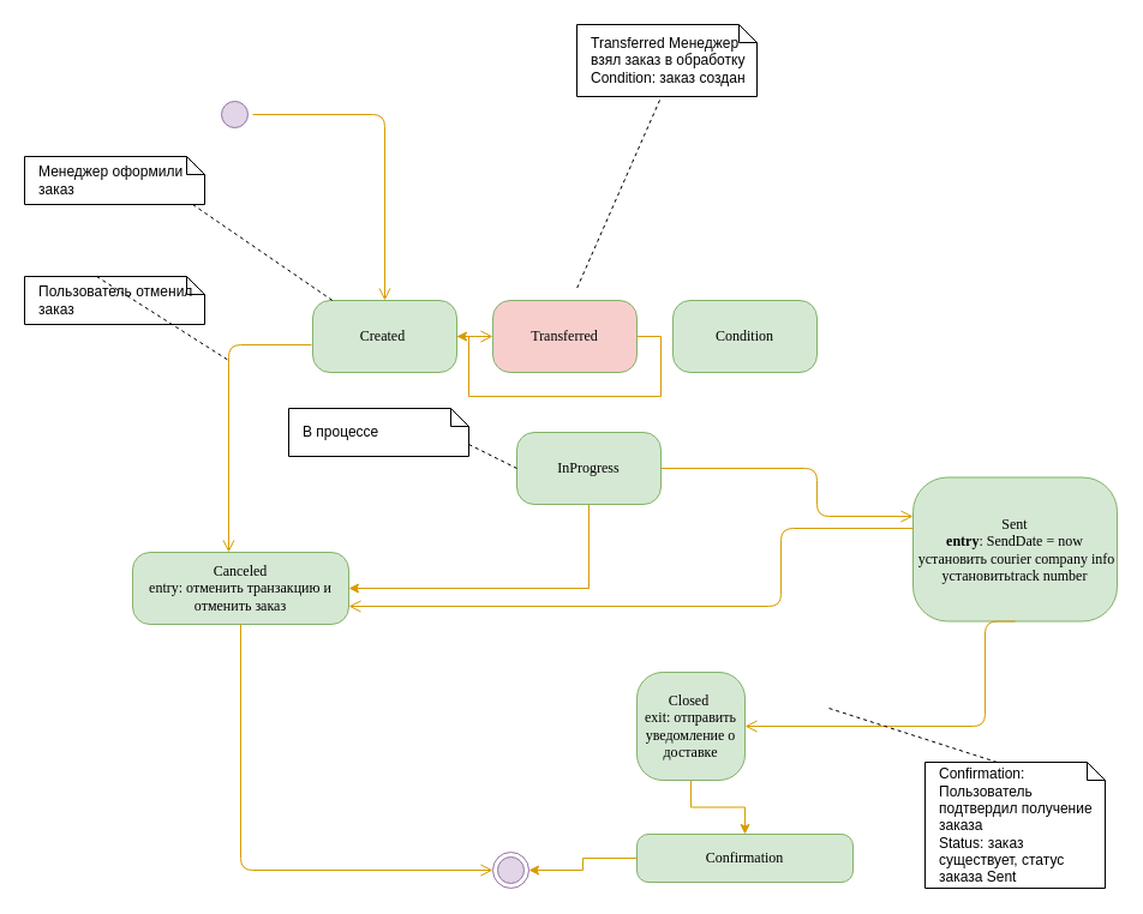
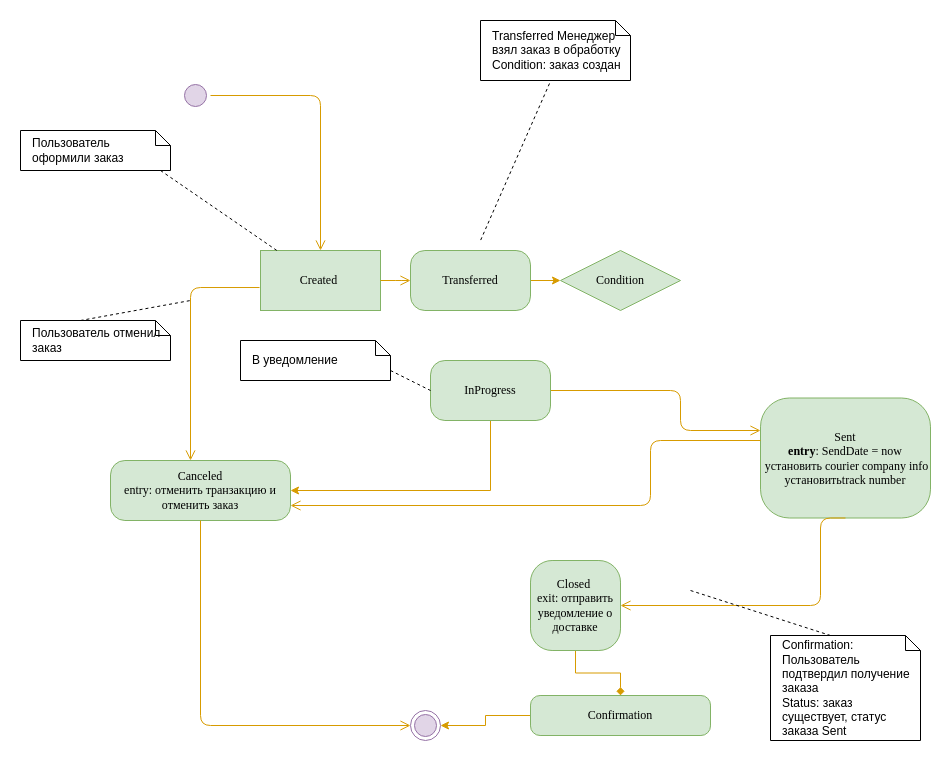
  <mxCell id="0" />
  <mxCell id="1" parent="0" />
  <mxCell id="2" value="" style="ellipse;html=1;shape=startState;rounded=1;shadow=0;comic=0;labelBackgroundColor=none;fontFamily=Verdana;fontSize=12;align=center;direction=south;fillColor=#e1d5e7;strokeColor=#9673a6;" parent="1" vertex="1"><mxGeometry x="180" y="80" width="30" height="30" as="geometry" /></mxCell>
  <mxCell id="3" value="&lt;div&gt;Sent&lt;/div&gt;&lt;div&gt;&lt;b&gt;entry&lt;/b&gt;:&amp;nbsp;SendDate = now&lt;/div&gt;&lt;div&gt;&amp;nbsp;установить courier company info&lt;br&gt;&lt;/div&gt;&lt;div&gt;установитьtrack number&lt;/div&gt;" style="rounded=1;whiteSpace=wrap;html=1;arcSize=24;fillColor=#d5e8d4;strokeColor=#82b366;shadow=0;comic=0;labelBackgroundColor=none;fontFamily=Verdana;fontSize=12;align=center;" parent="1" vertex="1"><mxGeometry x="760" y="397.5" width="170" height="120" as="geometry" /></mxCell>
- <mxCell id="4" value="&lt;div&gt;Created&amp;nbsp;&lt;/div&gt;" style="rounded=1;whiteSpace=wrap;html=1;arcSize=24;fillColor=#d5e8d4;strokeColor=#82b366;shadow=0;comic=0;labelBackgroundColor=none;fontFamily=Verdana;fontSize=12;align=center;" parent="1" vertex="1"><mxGeometry x="260" y="250" width="120" height="60" as="geometry" /></mxCell>
+ <mxCell id="4" value="&lt;div&gt;Created&amp;nbsp;&lt;/div&gt;" style="whiteSpace=wrap;html=1;arcSize=24;fillColor=#d5e8d4;strokeColor=#82b366;shadow=0;comic=0;labelBackgroundColor=none;fontFamily=Verdana;fontSize=12;align=center;rounded=0;" parent="1" vertex="1"><mxGeometry x="260" y="250" width="120" height="60" as="geometry" /></mxCell>
  <mxCell id="5" style="edgeStyle=elbowEdgeStyle;html=1;labelBackgroundColor=none;endArrow=open;endSize=8;strokeColor=#d79b00;fontFamily=Verdana;fontSize=12;align=left;exitX=0.5;exitY=1;exitDx=0;exitDy=0;entryX=1;entryY=0.75;entryDx=0;entryDy=0;fillColor=#ffe6cc;" parent="1" target="6" edge="1"><mxGeometry relative="1" as="geometry"><mxPoint x="760" y="440" as="sourcePoint" /><mxPoint x="230" y="510" as="targetPoint" /><Array as="points"><mxPoint x="650" y="480" /></Array></mxGeometry></mxCell>
  <mxCell id="6" value="Canceled&lt;div&gt;entry: отменить транзакцию и отменить заказ&lt;/div&gt;" style="rounded=1;whiteSpace=wrap;html=1;arcSize=24;fillColor=#d5e8d4;strokeColor=#82b366;shadow=0;comic=0;labelBackgroundColor=none;fontFamily=Verdana;fontSize=12;align=center;" parent="1" vertex="1"><mxGeometry x="110" y="460" width="180" height="60" as="geometry" /></mxCell>
- <mxCell id="7" style="edgeStyle=orthogonalEdgeStyle;rounded=0;orthogonalLoop=1;jettySize=auto;html=1;exitX=0.5;exitY=1;exitDx=0;exitDy=0;entryX=0.5;entryY=0;entryDx=0;entryDy=0;fillColor=#ffe6cc;strokeColor=#d79b00;" parent="1" source="8" target="30" edge="1"><mxGeometry relative="1" as="geometry" /></mxCell>
+ <mxCell id="7" style="edgeStyle=orthogonalEdgeStyle;rounded=0;orthogonalLoop=1;jettySize=auto;html=1;exitX=0.5;exitY=1;exitDx=0;exitDy=0;entryX=0.5;entryY=0;entryDx=0;entryDy=0;fillColor=#ffe6cc;strokeColor=#d79b00;endArrow=diamond;" parent="1" source="8" target="30" edge="1"><mxGeometry relative="1" as="geometry" /></mxCell>
  <mxCell id="8" value="&lt;div&gt;Closed&amp;nbsp;&lt;/div&gt;&lt;div&gt;exit: отправить уведомление о доставке&lt;/div&gt;" style="rounded=1;whiteSpace=wrap;html=1;arcSize=24;fillColor=#d5e8d4;strokeColor=#82b366;shadow=0;comic=0;labelBackgroundColor=none;fontFamily=Verdana;fontSize=12;align=center;" parent="1" vertex="1"><mxGeometry x="530" y="560" width="90" height="90" as="geometry" /></mxCell>
  <mxCell id="9" style="edgeStyle=orthogonalEdgeStyle;html=1;labelBackgroundColor=none;endArrow=open;endSize=8;strokeColor=#d79b00;fontFamily=Verdana;fontSize=12;align=left;fillColor=#ffe6cc;" parent="1" source="2" target="4" edge="1"><mxGeometry relative="1" as="geometry" /></mxCell>
  <mxCell id="10" value="" style="ellipse;html=1;shape=endState;fillColor=#e1d5e7;strokeColor=#9673a6;rounded=1;shadow=0;comic=0;labelBackgroundColor=none;fontFamily=Verdana;fontSize=12;align=center;" parent="1" vertex="1"><mxGeometry x="410" y="710" width="30" height="30" as="geometry" /></mxCell>
  <mxCell id="11" style="edgeStyle=elbowEdgeStyle;html=1;labelBackgroundColor=none;endArrow=open;endSize=8;strokeColor=#d79b00;fontFamily=Verdana;fontSize=12;align=left;exitX=-0.008;exitY=0.617;exitDx=0;exitDy=0;exitPerimeter=0;fillColor=#ffe6cc;" parent="1" source="4" edge="1"><mxGeometry relative="1" as="geometry"><mxPoint x="130" y="270" as="sourcePoint" /><mxPoint x="190" y="460" as="targetPoint" /><Array as="points"><mxPoint x="190" y="350" /></Array></mxGeometry></mxCell>
  <mxCell id="12" style="edgeStyle=elbowEdgeStyle;html=1;labelBackgroundColor=none;endArrow=open;endSize=8;strokeColor=#d79b00;fontFamily=Verdana;fontSize=12;align=left;exitX=1;exitY=0.5;exitDx=0;exitDy=0;fillColor=#ffe6cc;" parent="1" source="26" edge="1"><mxGeometry relative="1" as="geometry"><mxPoint x="560" y="390" as="sourcePoint" /><mxPoint x="760" y="430" as="targetPoint" /><Array as="points"><mxPoint x="680" y="400" /></Array></mxGeometry></mxCell>
  <mxCell id="13" style="edgeStyle=elbowEdgeStyle;html=1;labelBackgroundColor=none;endArrow=open;endSize=8;strokeColor=#d79b00;fontFamily=Verdana;fontSize=12;align=left;entryX=0;entryY=0.5;entryDx=0;entryDy=0;exitX=0.5;exitY=1;exitDx=0;exitDy=0;fillColor=#ffe6cc;" parent="1" source="6" target="10" edge="1"><mxGeometry relative="1" as="geometry"><mxPoint x="200" y="530" as="sourcePoint" /><mxPoint x="449.997" y="735.607" as="targetPoint" /><Array as="points"><mxPoint x="200" y="630" /></Array></mxGeometry></mxCell>
  <mxCell id="14" style="edgeStyle=elbowEdgeStyle;html=1;labelBackgroundColor=none;endArrow=open;endSize=8;strokeColor=#d79b00;fontFamily=Verdana;fontSize=12;align=left;exitX=0.5;exitY=1;exitDx=0;exitDy=0;entryX=1;entryY=0.5;entryDx=0;entryDy=0;fillColor=#ffe6cc;" parent="1" source="3" target="8" edge="1"><mxGeometry relative="1" as="geometry"><mxPoint x="600" y="630" as="sourcePoint" /><mxPoint x="449.997" y="735.607" as="targetPoint" /><Array as="points"><mxPoint x="820" y="530" /></Array></mxGeometry></mxCell>
- <mxCell id="15" value="Пользователь отменил заказ" style="shape=note;size=15;align=left;spacingLeft=10;html=1;whiteSpace=wrap;" parent="1" vertex="1"><mxGeometry x="20" y="230" width="150" height="40" as="geometry" /></mxCell>
+ <mxCell id="15" value="Пользователь отменил заказ" style="shape=note;size=15;align=left;spacingLeft=10;html=1;whiteSpace=wrap;" parent="1" vertex="1"><mxGeometry x="20" y="320" width="150" height="40" as="geometry" /></mxCell>
  <mxCell id="16" value="" style="edgeStyle=none;endArrow=none;exitX=0.4;exitY=0;dashed=1;html=1;rounded=0;" parent="1" source="15" edge="1"><mxGeometry x="1" relative="1" as="geometry"><mxPoint x="190" y="300" as="targetPoint" /><Array as="points" /></mxGeometry></mxCell>
  <mxCell id="17" value="Confirmation: Пользователь подтвердил получение заказа&lt;div&gt;Status: заказ существует, статус заказа Sent&lt;/div&gt;" style="shape=note;size=15;align=left;spacingLeft=10;html=1;whiteSpace=wrap;" parent="1" vertex="1"><mxGeometry x="770" y="635" width="150" height="105" as="geometry" /></mxCell>
  <mxCell id="18" value="" style="edgeStyle=none;endArrow=none;exitX=0.4;exitY=0;dashed=1;html=1;rounded=0;" parent="1" source="17" edge="1"><mxGeometry x="1" relative="1" as="geometry"><mxPoint x="690" y="590" as="targetPoint" /><Array as="points" /></mxGeometry></mxCell>
  <mxCell id="19" value="Transferred Менеджер взял заказ в обработку&lt;br&gt;Condition: заказ создан" style="shape=note;size=15;align=left;spacingLeft=10;html=1;whiteSpace=wrap;" parent="1" vertex="1"><mxGeometry x="480" y="20" width="150" height="60" as="geometry" /></mxCell>
  <mxCell id="20" value="" style="edgeStyle=none;endArrow=none;exitX=0.46;exitY=1.05;dashed=1;html=1;rounded=0;exitDx=0;exitDy=0;exitPerimeter=0;" parent="1" source="19" edge="1"><mxGeometry x="1" relative="1" as="geometry"><mxPoint x="480" y="240" as="targetPoint" /><Array as="points" /></mxGeometry></mxCell>
- <mxCell id="21" value="Менеджер оформили заказ" style="shape=note;size=15;align=left;spacingLeft=10;html=1;whiteSpace=wrap;" parent="1" vertex="1"><mxGeometry x="20" y="130" width="150" height="40" as="geometry" /></mxCell>
+ <mxCell id="21" value="Пользователь оформили заказ" style="shape=note;size=15;align=left;spacingLeft=10;html=1;whiteSpace=wrap;" parent="1" vertex="1"><mxGeometry x="20" y="130" width="150" height="40" as="geometry" /></mxCell>
  <mxCell id="22" value="" style="edgeStyle=none;endArrow=none;dashed=1;html=1;rounded=0;" parent="1" target="4" edge="1"><mxGeometry x="1" relative="1" as="geometry"><mxPoint x="290" y="240" as="targetPoint" /><Array as="points" /><mxPoint x="160" y="170" as="sourcePoint" /></mxGeometry></mxCell>
- <mxCell id="23" style="edgeStyle=orthogonalEdgeStyle;rounded=0;orthogonalLoop=1;jettySize=auto;html=1;exitX=1;exitY=0.5;exitDx=0;exitDy=0;fillColor=#ffe6cc;strokeColor=#d79b00;" parent="1" source="24" target="4" edge="1"><mxGeometry relative="1" as="geometry" /></mxCell>
- <mxCell id="24" value="Transferred" style="rounded=1;whiteSpace=wrap;html=1;arcSize=24;fillColor=#f8cecc;strokeColor=#82b366;shadow=0;comic=0;labelBackgroundColor=none;fontFamily=Verdana;fontSize=12;align=center;" parent="1" vertex="1"><mxGeometry x="410" y="250" width="120" height="60" as="geometry" /></mxCell>
+ <mxCell id="23" style="edgeStyle=orthogonalEdgeStyle;rounded=0;orthogonalLoop=1;jettySize=auto;html=1;exitX=1;exitY=0.5;exitDx=0;exitDy=0;entryX=0;entryY=0.5;entryDx=0;entryDy=0;fillColor=#ffe6cc;strokeColor=#d79b00;" parent="1" source="24" target="28" edge="1"><mxGeometry relative="1" as="geometry" /></mxCell>
+ <mxCell id="24" value="Transferred" style="rounded=1;whiteSpace=wrap;html=1;arcSize=24;fillColor=#d5e8d4;strokeColor=#82b366;shadow=0;comic=0;labelBackgroundColor=none;fontFamily=Verdana;fontSize=12;align=center;" parent="1" vertex="1"><mxGeometry x="410" y="250" width="120" height="60" as="geometry" /></mxCell>
  <mxCell id="25" style="edgeStyle=orthogonalEdgeStyle;rounded=0;orthogonalLoop=1;jettySize=auto;html=1;exitX=0.5;exitY=1;exitDx=0;exitDy=0;entryX=1;entryY=0.5;entryDx=0;entryDy=0;fillColor=#ffe6cc;strokeColor=#d79b00;" parent="1" source="26" target="6" edge="1"><mxGeometry relative="1" as="geometry"><mxPoint x="490" y="440" as="targetPoint" /></mxGeometry></mxCell>
  <mxCell id="26" value="&lt;div&gt;InProgress&lt;/div&gt;" style="rounded=1;whiteSpace=wrap;html=1;arcSize=24;fillColor=#d5e8d4;strokeColor=#82b366;shadow=0;comic=0;labelBackgroundColor=none;fontFamily=Verdana;fontSize=12;align=center;" parent="1" vertex="1"><mxGeometry x="430" y="360" width="120" height="60" as="geometry" /></mxCell>
  <mxCell id="27" style="edgeStyle=orthogonalEdgeStyle;html=1;labelBackgroundColor=none;endArrow=open;endSize=8;strokeColor=#d79b00;fontFamily=Verdana;fontSize=12;align=left;fillColor=#ffe6cc;exitX=1;exitY=0.5;exitDx=0;exitDy=0;" parent="1" source="4" edge="1"><mxGeometry relative="1" as="geometry"><mxPoint x="390" y="280" as="sourcePoint" /><mxPoint x="410" y="280" as="targetPoint" /><Array as="points" /></mxGeometry></mxCell>
- <mxCell id="28" value="Condition" style="rounded=1;whiteSpace=wrap;html=1;arcSize=24;fillColor=#d5e8d4;strokeColor=#82b366;shadow=0;comic=0;labelBackgroundColor=none;fontFamily=Verdana;fontSize=12;align=center;" parent="1" vertex="1"><mxGeometry x="560" y="250" width="120" height="60" as="geometry" /></mxCell>
+ <mxCell id="28" value="Condition" style="rhombus;whiteSpace=wrap;html=1;arcSize=24;fillColor=#d5e8d4;strokeColor=#82b366;shadow=0;comic=0;labelBackgroundColor=none;fontFamily=Verdana;fontSize=12;align=center;" parent="1" vertex="1"><mxGeometry x="560" y="250" width="120" height="60" as="geometry" /></mxCell>
  <mxCell id="29" style="edgeStyle=orthogonalEdgeStyle;rounded=0;orthogonalLoop=1;jettySize=auto;html=1;exitX=0;exitY=0.5;exitDx=0;exitDy=0;entryX=1;entryY=0.5;entryDx=0;entryDy=0;fillColor=#ffe6cc;strokeColor=#d79b00;" parent="1" source="30" target="10" edge="1"><mxGeometry relative="1" as="geometry" /></mxCell>
  <mxCell id="30" value="Confirmation" style="rounded=1;whiteSpace=wrap;html=1;arcSize=24;fillColor=#d5e8d4;strokeColor=#82b366;shadow=0;comic=0;labelBackgroundColor=none;fontFamily=Verdana;fontSize=12;align=center;" parent="1" vertex="1"><mxGeometry x="530" y="695" width="180" height="40" as="geometry" /></mxCell>
- <mxCell id="31" value="В процессе" style="shape=note;size=15;align=left;spacingLeft=10;html=1;whiteSpace=wrap;" parent="1" vertex="1"><mxGeometry x="240" y="340" width="150" height="40" as="geometry" /></mxCell>
+ <mxCell id="31" value="В уведомление" style="shape=note;size=15;align=left;spacingLeft=10;html=1;whiteSpace=wrap;" parent="1" vertex="1"><mxGeometry x="240" y="340" width="150" height="40" as="geometry" /></mxCell>
  <mxCell id="32" value="" style="edgeStyle=none;endArrow=none;exitX=0.5;exitY=1;dashed=1;html=1;rounded=0;exitDx=0;exitDy=0;exitPerimeter=0;" parent="1" edge="1"><mxGeometry x="1" relative="1" as="geometry"><mxPoint x="430" y="390" as="targetPoint" /><Array as="points" /><mxPoint x="390" y="370" as="sourcePoint" /></mxGeometry></mxCell>
